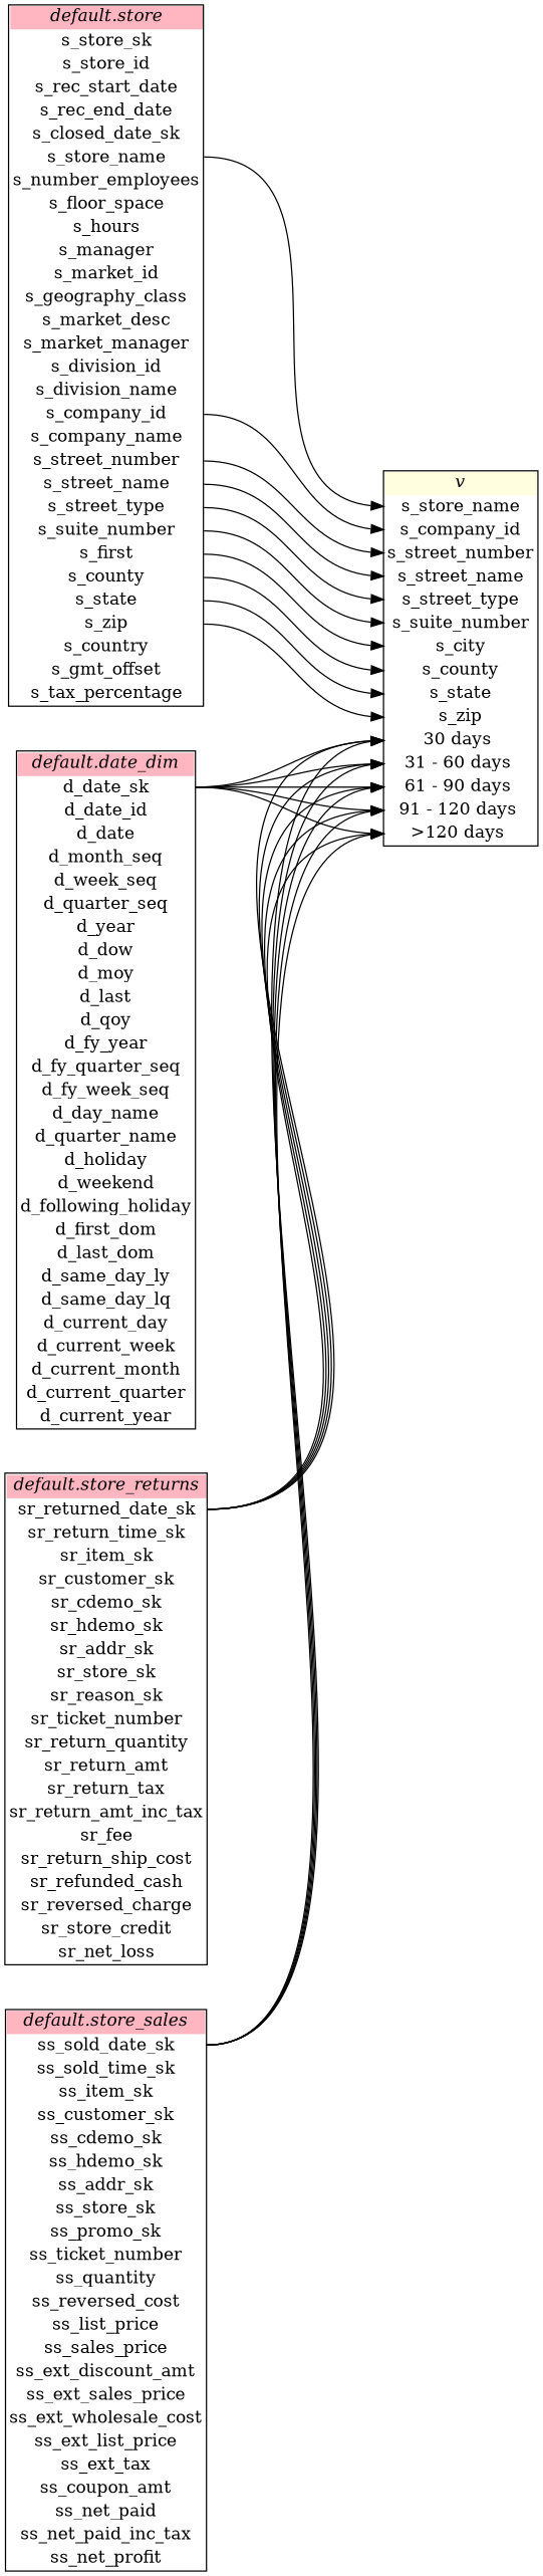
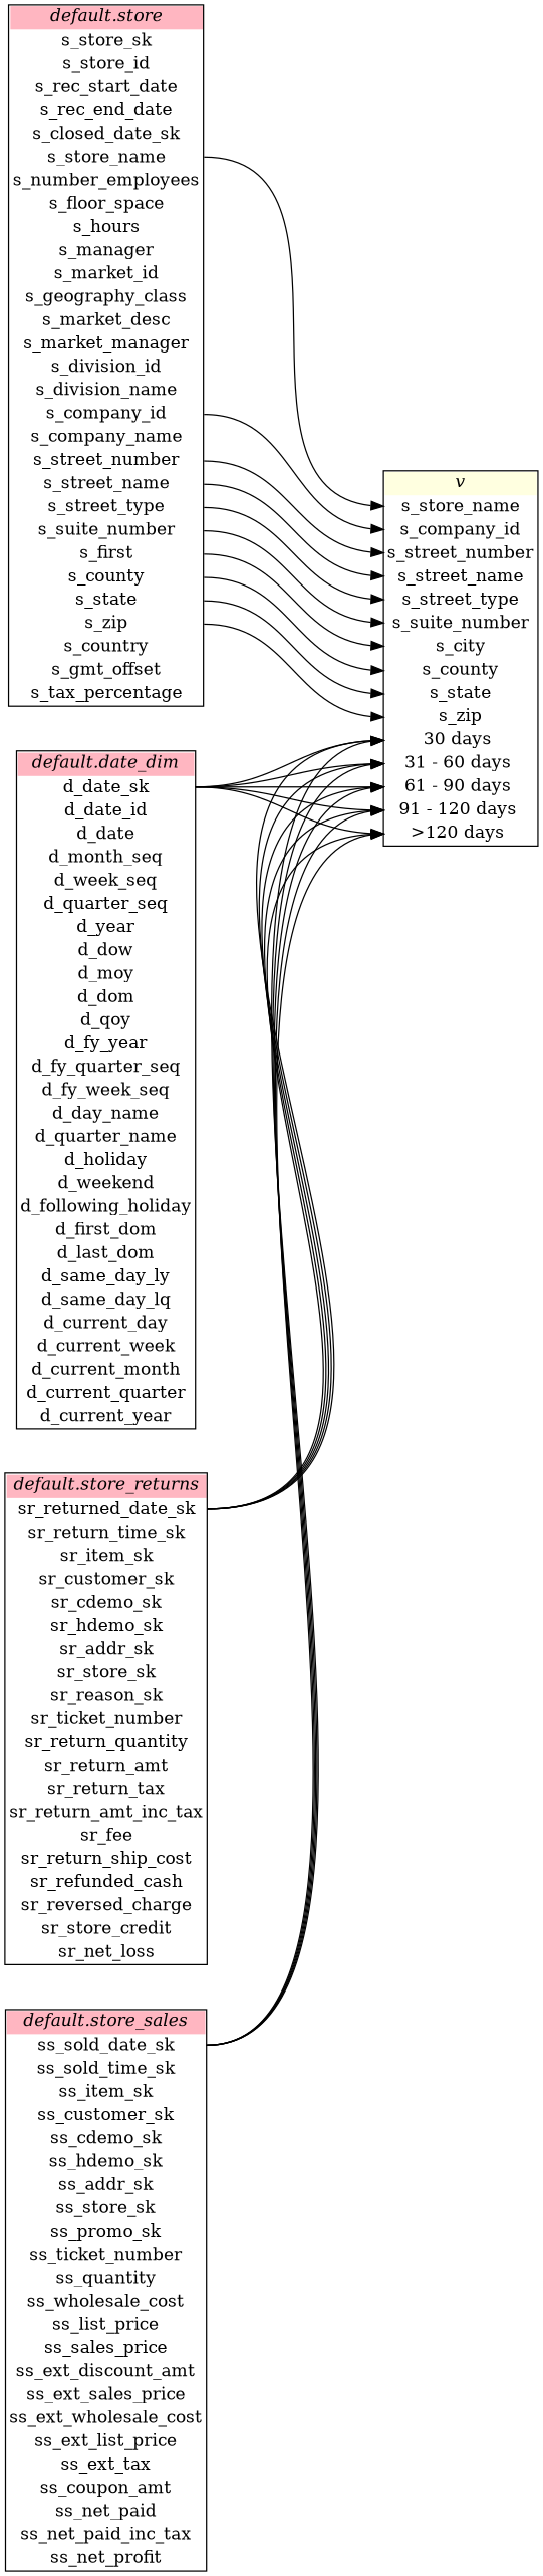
  digraph {
    fontname=Helvetica
    nodesep=0.5
    rankdir=LR
    ranksep=2
    node [shape=plain]
    edge [headport=10 tailport=0]
-   n1 [label=< <table border="1" cellborder="0" cellspacing="0">   <tr><td bgcolor="lightpink" port="nodeName"><i>default.date_dim</i></td></tr>   <tr><td port="0">d_date_sk</td></tr> <tr><td port="1">d_date_id</td></tr> <tr><td port="2">d_date</td></tr> <tr><td port="3">d_month_seq</td></tr> <tr><td port="4">d_week_seq</td></tr> <tr><td port="5">d_quarter_seq</td></tr> <tr><td port="6">d_year</td></tr> <tr><td port="7">d_dow</td></tr> <tr><td port="8">d_moy</td></tr> <tr><td port="9">d_last</td></tr> <tr><td port="10">d_qoy</td></tr> <tr><td port="11">d_fy_year</td></tr> <tr><td port="12">d_fy_quarter_seq</td></tr> <tr><td port="13">d_fy_week_seq</td></tr> <tr><td port="14">d_day_name</td></tr> <tr><td port="15">d_quarter_name</td></tr> <tr><td port="16">d_holiday</td></tr> <tr><td port="17">d_weekend</td></tr> <tr><td port="18">d_following_holiday</td></tr> <tr><td port="19">d_first_dom</td></tr> <tr><td port="20">d_last_dom</td></tr> <tr><td port="21">d_same_day_ly</td></tr> <tr><td port="22">d_same_day_lq</td></tr> <tr><td port="23">d_current_day</td></tr> <tr><td port="24">d_current_week</td></tr> <tr><td port="25">d_current_month</td></tr> <tr><td port="26">d_current_quarter</td></tr> <tr><td port="27">d_current_year</td></tr> </table>>]
+   n1 [label=< <table border="1" cellborder="0" cellspacing="0">   <tr><td bgcolor="lightpink" port="nodeName"><i>default.date_dim</i></td></tr>   <tr><td port="0">d_date_sk</td></tr> <tr><td port="1">d_date_id</td></tr> <tr><td port="2">d_date</td></tr> <tr><td port="3">d_month_seq</td></tr> <tr><td port="4">d_week_seq</td></tr> <tr><td port="5">d_quarter_seq</td></tr> <tr><td port="6">d_year</td></tr> <tr><td port="7">d_dow</td></tr> <tr><td port="8">d_moy</td></tr> <tr><td port="9">d_dom</td></tr> <tr><td port="10">d_qoy</td></tr> <tr><td port="11">d_fy_year</td></tr> <tr><td port="12">d_fy_quarter_seq</td></tr> <tr><td port="13">d_fy_week_seq</td></tr> <tr><td port="14">d_day_name</td></tr> <tr><td port="15">d_quarter_name</td></tr> <tr><td port="16">d_holiday</td></tr> <tr><td port="17">d_weekend</td></tr> <tr><td port="18">d_following_holiday</td></tr> <tr><td port="19">d_first_dom</td></tr> <tr><td port="20">d_last_dom</td></tr> <tr><td port="21">d_same_day_ly</td></tr> <tr><td port="22">d_same_day_lq</td></tr> <tr><td port="23">d_current_day</td></tr> <tr><td port="24">d_current_week</td></tr> <tr><td port="25">d_current_month</td></tr> <tr><td port="26">d_current_quarter</td></tr> <tr><td port="27">d_current_year</td></tr> </table>>]
    n2 [label=< <table border="1" cellborder="0" cellspacing="0">   <tr><td bgcolor="lightyellow" port="nodeName"><i>v</i></td></tr>   <tr><td port="0">s_store_name</td></tr> <tr><td port="1">s_company_id</td></tr> <tr><td port="2">s_street_number</td></tr> <tr><td port="3">s_street_name</td></tr> <tr><td port="4">s_street_type</td></tr> <tr><td port="5">s_suite_number</td></tr> <tr><td port="6">s_city</td></tr> <tr><td port="7">s_county</td></tr> <tr><td port="8">s_state</td></tr> <tr><td port="9">s_zip</td></tr> <tr><td port="10">30 days </td></tr> <tr><td port="11">31 - 60 days </td></tr> <tr><td port="12">61 - 90 days </td></tr> <tr><td port="13">91 - 120 days </td></tr> <tr><td port="14">&gt;120 days </td></tr> </table>>]
    n3 [label=< <table border="1" cellborder="0" cellspacing="0">   <tr><td bgcolor="lightpink" port="nodeName"><i>default.store</i></td></tr>   <tr><td port="0">s_store_sk</td></tr> <tr><td port="1">s_store_id</td></tr> <tr><td port="2">s_rec_start_date</td></tr> <tr><td port="3">s_rec_end_date</td></tr> <tr><td port="4">s_closed_date_sk</td></tr> <tr><td port="5">s_store_name</td></tr> <tr><td port="6">s_number_employees</td></tr> <tr><td port="7">s_floor_space</td></tr> <tr><td port="8">s_hours</td></tr> <tr><td port="9">s_manager</td></tr> <tr><td port="10">s_market_id</td></tr> <tr><td port="11">s_geography_class</td></tr> <tr><td port="12">s_market_desc</td></tr> <tr><td port="13">s_market_manager</td></tr> <tr><td port="14">s_division_id</td></tr> <tr><td port="15">s_division_name</td></tr> <tr><td port="16">s_company_id</td></tr> <tr><td port="17">s_company_name</td></tr> <tr><td port="18">s_street_number</td></tr> <tr><td port="19">s_street_name</td></tr> <tr><td port="20">s_street_type</td></tr> <tr><td port="21">s_suite_number</td></tr> <tr><td port="22">s_first</td></tr> <tr><td port="23">s_county</td></tr> <tr><td port="24">s_state</td></tr> <tr><td port="25">s_zip</td></tr> <tr><td port="26">s_country</td></tr> <tr><td port="27">s_gmt_offset</td></tr> <tr><td port="28">s_tax_percentage</td></tr> </table>>]
    n4 [label=< <table border="1" cellborder="0" cellspacing="0">   <tr><td bgcolor="lightpink" port="nodeName"><i>default.store_returns</i></td></tr>   <tr><td port="0">sr_returned_date_sk</td></tr> <tr><td port="1">sr_return_time_sk</td></tr> <tr><td port="2">sr_item_sk</td></tr> <tr><td port="3">sr_customer_sk</td></tr> <tr><td port="4">sr_cdemo_sk</td></tr> <tr><td port="5">sr_hdemo_sk</td></tr> <tr><td port="6">sr_addr_sk</td></tr> <tr><td port="7">sr_store_sk</td></tr> <tr><td port="8">sr_reason_sk</td></tr> <tr><td port="9">sr_ticket_number</td></tr> <tr><td port="10">sr_return_quantity</td></tr> <tr><td port="11">sr_return_amt</td></tr> <tr><td port="12">sr_return_tax</td></tr> <tr><td port="13">sr_return_amt_inc_tax</td></tr> <tr><td port="14">sr_fee</td></tr> <tr><td port="15">sr_return_ship_cost</td></tr> <tr><td port="16">sr_refunded_cash</td></tr> <tr><td port="17">sr_reversed_charge</td></tr> <tr><td port="18">sr_store_credit</td></tr> <tr><td port="19">sr_net_loss</td></tr> </table>>]
-   n5 [label=< <table border="1" cellborder="0" cellspacing="0">   <tr><td bgcolor="lightpink" port="nodeName"><i>default.store_sales</i></td></tr>   <tr><td port="0">ss_sold_date_sk</td></tr> <tr><td port="1">ss_sold_time_sk</td></tr> <tr><td port="2">ss_item_sk</td></tr> <tr><td port="3">ss_customer_sk</td></tr> <tr><td port="4">ss_cdemo_sk</td></tr> <tr><td port="5">ss_hdemo_sk</td></tr> <tr><td port="6">ss_addr_sk</td></tr> <tr><td port="7">ss_store_sk</td></tr> <tr><td port="8">ss_promo_sk</td></tr> <tr><td port="9">ss_ticket_number</td></tr> <tr><td port="10">ss_quantity</td></tr> <tr><td port="11">ss_reversed_cost</td></tr> <tr><td port="12">ss_list_price</td></tr> <tr><td port="13">ss_sales_price</td></tr> <tr><td port="14">ss_ext_discount_amt</td></tr> <tr><td port="15">ss_ext_sales_price</td></tr> <tr><td port="16">ss_ext_wholesale_cost</td></tr> <tr><td port="17">ss_ext_list_price</td></tr> <tr><td port="18">ss_ext_tax</td></tr> <tr><td port="19">ss_coupon_amt</td></tr> <tr><td port="20">ss_net_paid</td></tr> <tr><td port="21">ss_net_paid_inc_tax</td></tr> <tr><td port="22">ss_net_profit</td></tr> </table>>]
+   n5 [label=< <table border="1" cellborder="0" cellspacing="0">   <tr><td bgcolor="lightpink" port="nodeName"><i>default.store_sales</i></td></tr>   <tr><td port="0">ss_sold_date_sk</td></tr> <tr><td port="1">ss_sold_time_sk</td></tr> <tr><td port="2">ss_item_sk</td></tr> <tr><td port="3">ss_customer_sk</td></tr> <tr><td port="4">ss_cdemo_sk</td></tr> <tr><td port="5">ss_hdemo_sk</td></tr> <tr><td port="6">ss_addr_sk</td></tr> <tr><td port="7">ss_store_sk</td></tr> <tr><td port="8">ss_promo_sk</td></tr> <tr><td port="9">ss_ticket_number</td></tr> <tr><td port="10">ss_quantity</td></tr> <tr><td port="11">ss_wholesale_cost</td></tr> <tr><td port="12">ss_list_price</td></tr> <tr><td port="13">ss_sales_price</td></tr> <tr><td port="14">ss_ext_discount_amt</td></tr> <tr><td port="15">ss_ext_sales_price</td></tr> <tr><td port="16">ss_ext_wholesale_cost</td></tr> <tr><td port="17">ss_ext_list_price</td></tr> <tr><td port="18">ss_ext_tax</td></tr> <tr><td port="19">ss_coupon_amt</td></tr> <tr><td port="20">ss_net_paid</td></tr> <tr><td port="21">ss_net_paid_inc_tax</td></tr> <tr><td port="22">ss_net_profit</td></tr> </table>>]
    n1 -> n2
    n1 -> n2 [headport=11]
    n1 -> n2 [headport=12]
    n1 -> n2 [headport=13]
    n1 -> n2 [headport=14]
    n3 -> n2 [headport=1 tailport=16]
    n3 -> n2 [headport=2 tailport=18]
    n3 -> n2 [headport=3 tailport=19]
    n3 -> n2 [headport=4 tailport=20]
    n3 -> n2 [headport=5 tailport=21]
    n3 -> n2 [headport=6 tailport=22]
    n3 -> n2 [headport=7 tailport=23]
    n3 -> n2 [headport=8 tailport=24]
    n3 -> n2 [headport=9 tailport=25]
    n3 -> n2 [headport=0 tailport=5]
    n4 -> n2
    n4 -> n2 [headport=11]
    n4 -> n2 [headport=12]
    n4 -> n2 [headport=13]
    n4 -> n2 [headport=14]
    n5 -> n2
    n5 -> n2 [headport=11]
    n5 -> n2 [headport=12]
    n5 -> n2 [headport=13]
    n5 -> n2 [headport=14]
  }
